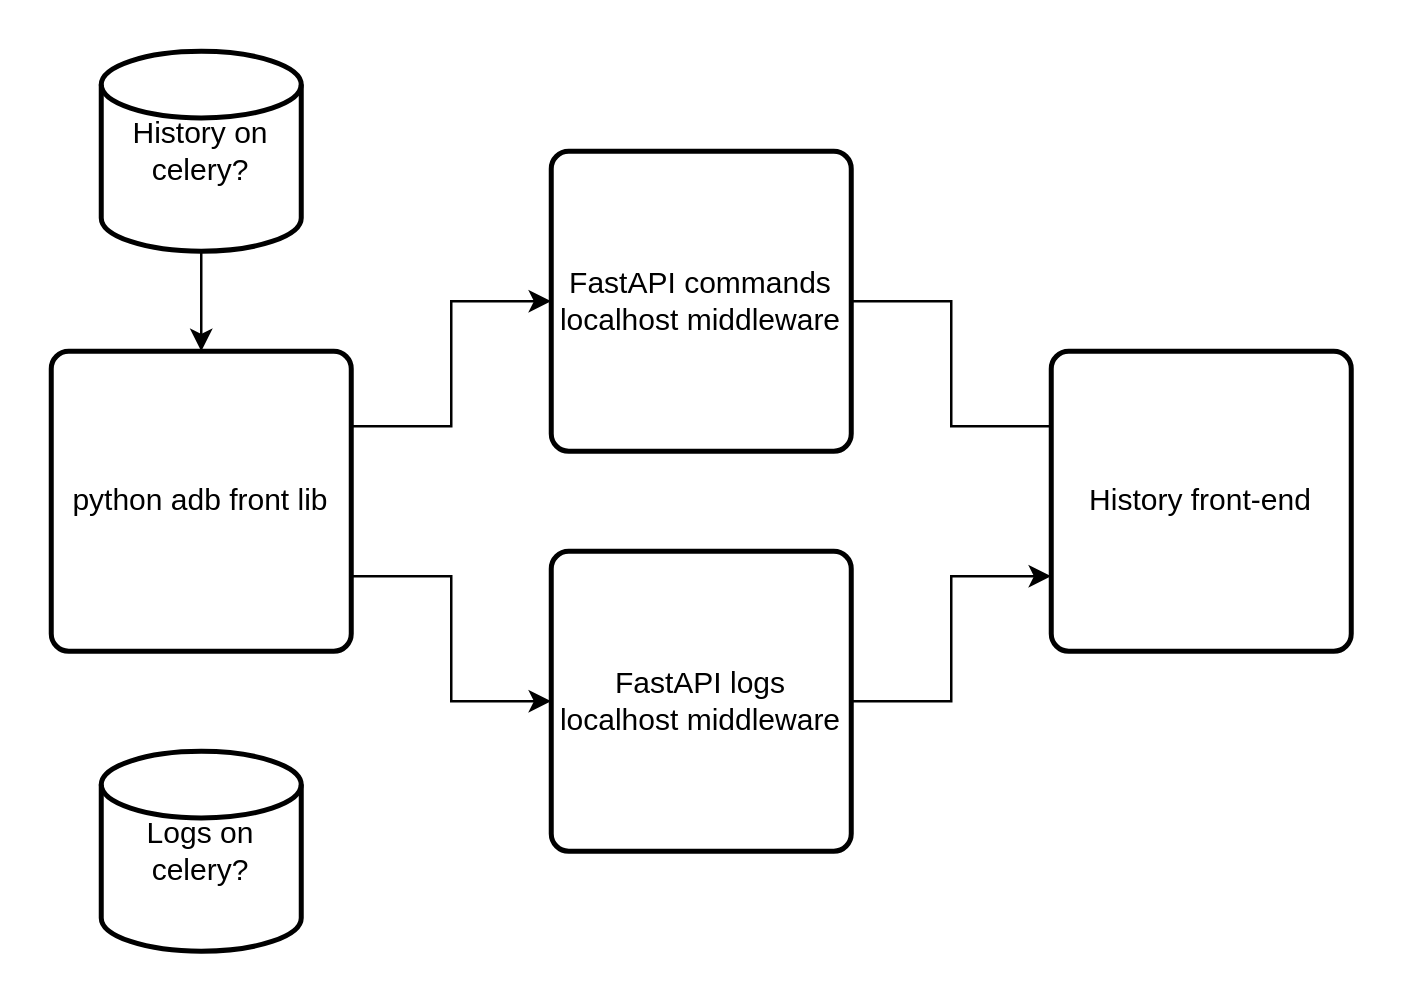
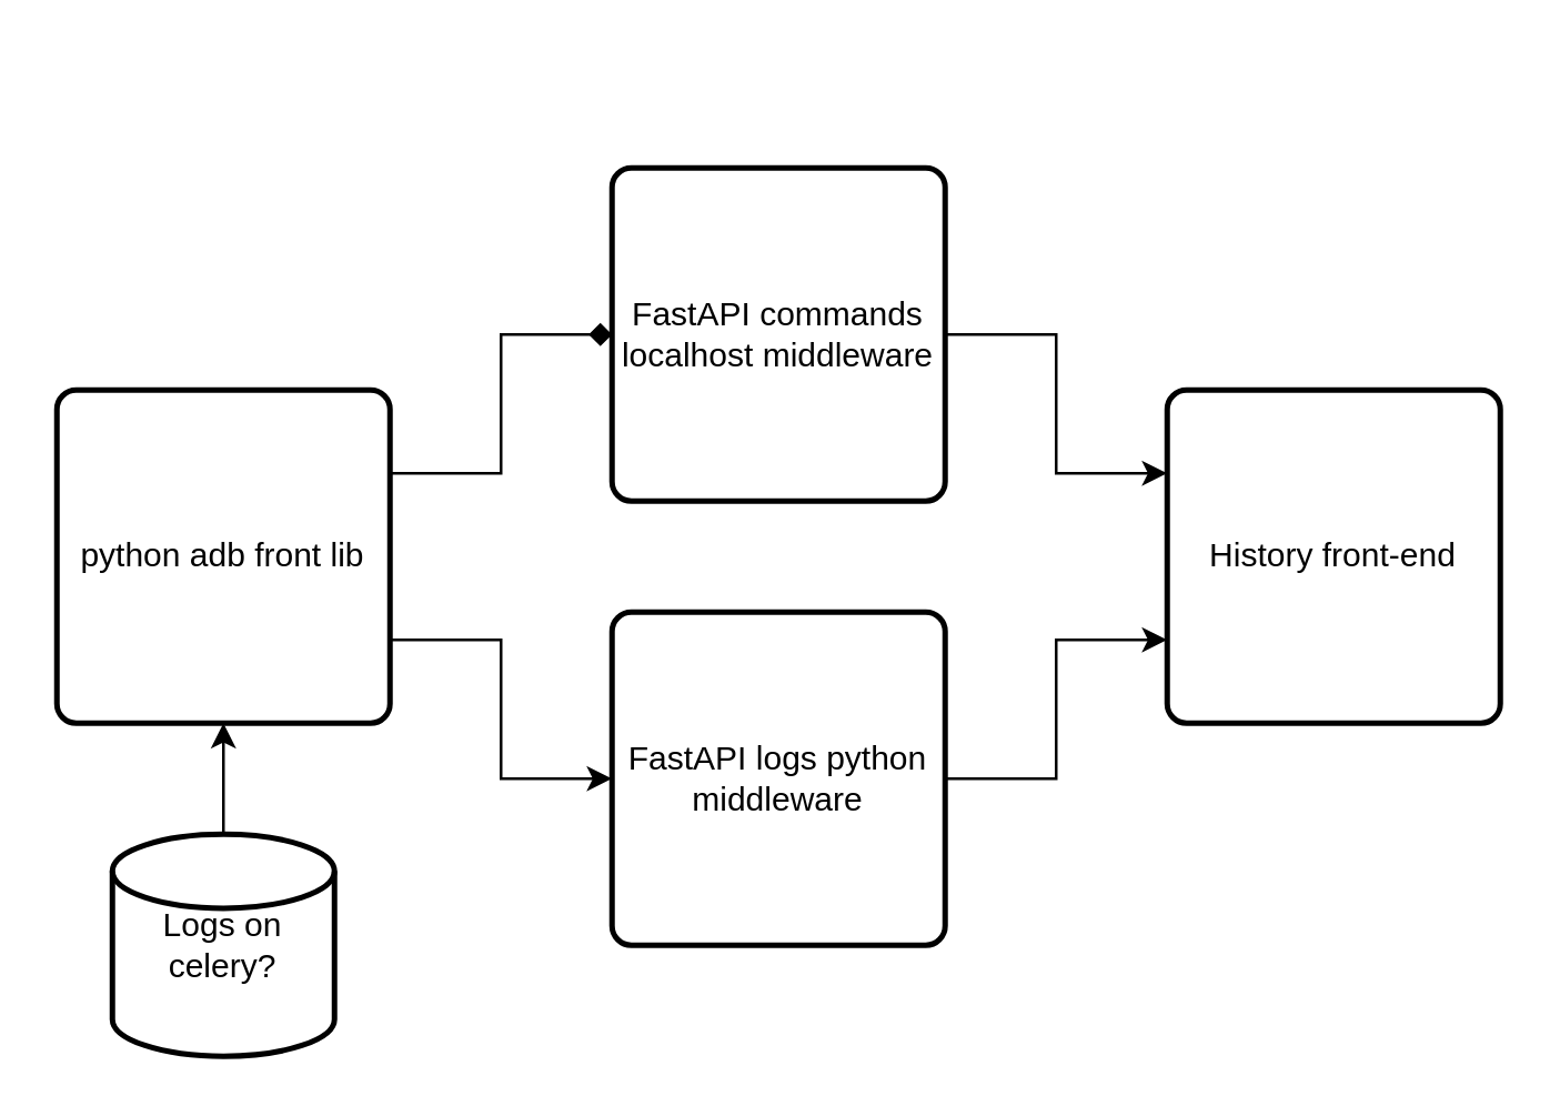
  <mxCell id="0" />
  <mxCell id="1" parent="0" />
+ <mxCell id="2" style="edgeStyle=orthogonalEdgeStyle;rounded=0;orthogonalLoop=1;jettySize=auto;html=1;entryX=0.5;entryY=1;entryDx=0;entryDy=0;" edge="1" parent="1" source="3" target="8"><mxGeometry relative="1" as="geometry" /></mxCell>
  <mxCell id="3" value="Logs on celery?" style="strokeWidth=2;html=1;shape=mxgraph.flowchart.database;whiteSpace=wrap;" vertex="1" parent="1"><mxGeometry x="40" y="300" width="80" height="80" as="geometry" /></mxCell>
- <mxCell id="4" style="edgeStyle=orthogonalEdgeStyle;rounded=0;orthogonalLoop=1;jettySize=auto;html=1;entryX=0;entryY=0.25;entryDx=0;entryDy=0;endArrow=none;" edge="1" parent="1" source="5" target="9"><mxGeometry relative="1" as="geometry" /></mxCell>
+ <mxCell id="4" style="edgeStyle=orthogonalEdgeStyle;rounded=0;orthogonalLoop=1;jettySize=auto;html=1;entryX=0;entryY=0.25;entryDx=0;entryDy=0;" edge="1" parent="1" source="5" target="9"><mxGeometry relative="1" as="geometry" /></mxCell>
  <mxCell id="5" value="FastAPI commands localhost middleware" style="rounded=1;whiteSpace=wrap;html=1;absoluteArcSize=1;arcSize=14;strokeWidth=2;" vertex="1" parent="1"><mxGeometry x="220" y="60" width="120" height="120" as="geometry" /></mxCell>
- <mxCell id="6" style="edgeStyle=orthogonalEdgeStyle;rounded=0;orthogonalLoop=1;jettySize=auto;html=1;exitX=1;exitY=0.25;exitDx=0;exitDy=0;entryX=0;entryY=0.5;entryDx=0;entryDy=0;" edge="1" parent="1" source="8" target="5"><mxGeometry relative="1" as="geometry" /></mxCell>
+ <mxCell id="6" style="edgeStyle=orthogonalEdgeStyle;rounded=0;orthogonalLoop=1;jettySize=auto;html=1;exitX=1;exitY=0.25;exitDx=0;exitDy=0;entryX=0;entryY=0.5;entryDx=0;entryDy=0;endArrow=diamond;" edge="1" parent="1" source="8" target="5"><mxGeometry relative="1" as="geometry" /></mxCell>
  <mxCell id="7" style="edgeStyle=orthogonalEdgeStyle;rounded=0;orthogonalLoop=1;jettySize=auto;html=1;exitX=1;exitY=0.75;exitDx=0;exitDy=0;entryX=0;entryY=0.5;entryDx=0;entryDy=0;" edge="1" parent="1" source="8" target="13"><mxGeometry relative="1" as="geometry" /></mxCell>
  <mxCell id="8" value="python adb front lib" style="rounded=1;whiteSpace=wrap;html=1;absoluteArcSize=1;arcSize=14;strokeWidth=2;" vertex="1" parent="1"><mxGeometry x="20" y="140" width="120" height="120" as="geometry" /></mxCell>
  <mxCell id="9" value="History front-end" style="rounded=1;whiteSpace=wrap;html=1;absoluteArcSize=1;arcSize=14;strokeWidth=2;" vertex="1" parent="1"><mxGeometry x="420" y="140" width="120" height="120" as="geometry" /></mxCell>
- <mxCell id="10" style="edgeStyle=orthogonalEdgeStyle;rounded=0;orthogonalLoop=1;jettySize=auto;html=1;entryX=0.5;entryY=0;entryDx=0;entryDy=0;" edge="1" parent="1" source="11" target="8"><mxGeometry relative="1" as="geometry" /></mxCell>
- <mxCell id="11" value="History on celery?" style="strokeWidth=2;html=1;shape=mxgraph.flowchart.database;whiteSpace=wrap;" vertex="1" parent="1"><mxGeometry x="40" y="20" width="80" height="80" as="geometry" /></mxCell>
  <mxCell id="12" style="edgeStyle=orthogonalEdgeStyle;rounded=0;orthogonalLoop=1;jettySize=auto;html=1;entryX=0;entryY=0.75;entryDx=0;entryDy=0;" edge="1" parent="1" source="13" target="9"><mxGeometry relative="1" as="geometry" /></mxCell>
- <mxCell id="13" value="FastAPI logs localhost middleware" style="rounded=1;whiteSpace=wrap;html=1;absoluteArcSize=1;arcSize=14;strokeWidth=2;" vertex="1" parent="1"><mxGeometry x="220" y="220" width="120" height="120" as="geometry" /></mxCell>
+ <mxCell id="13" value="FastAPI logs python middleware" style="rounded=1;whiteSpace=wrap;html=1;absoluteArcSize=1;arcSize=14;strokeWidth=2;" vertex="1" parent="1"><mxGeometry x="220" y="220" width="120" height="120" as="geometry" /></mxCell>
